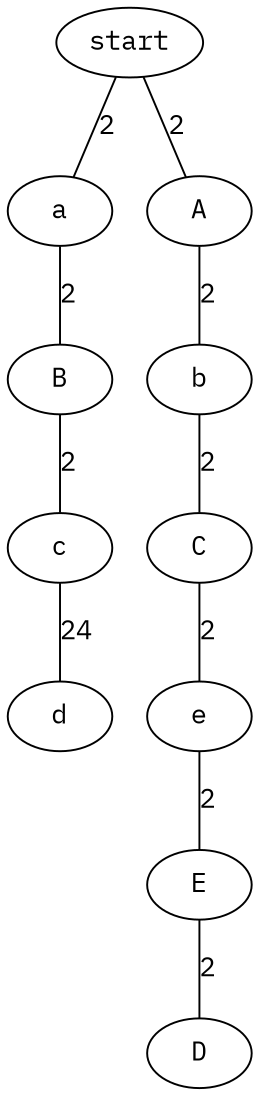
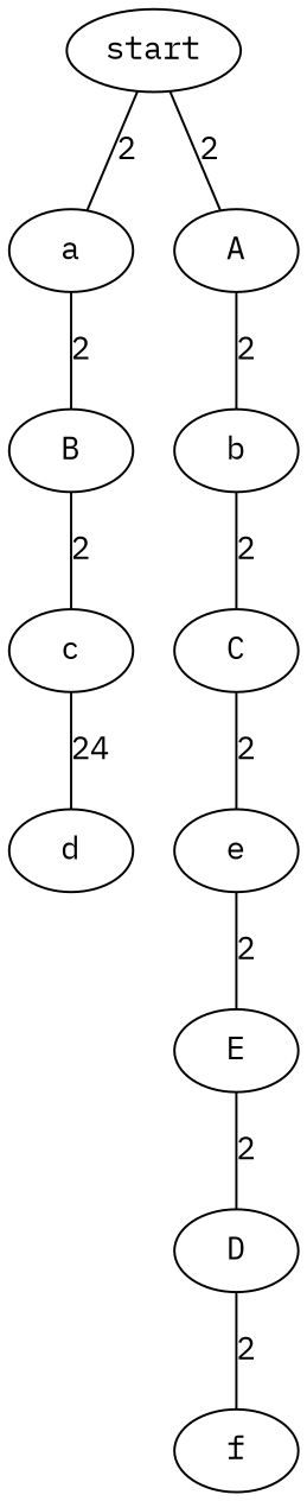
  graph {
    fontname="IBM Plex Mono"
    node [fontname="IBM Plex Mono"]
    edge [fontname="IBM Plex Mono"]
    start
    a
    A
    B
    b
    c
    C
    d
    e
    E
    D
+   f
    start -- a [label=2]
    start -- A [label=2]
    a -- B [label=2]
    A -- b [label=2]
    B -- c [label=2]
    b -- C [label=2]
    c -- d [label=24]
    C -- e [label=2]
    e -- E [label=2]
    E -- D [label=2]
+   D -- f [label=2]
  }
